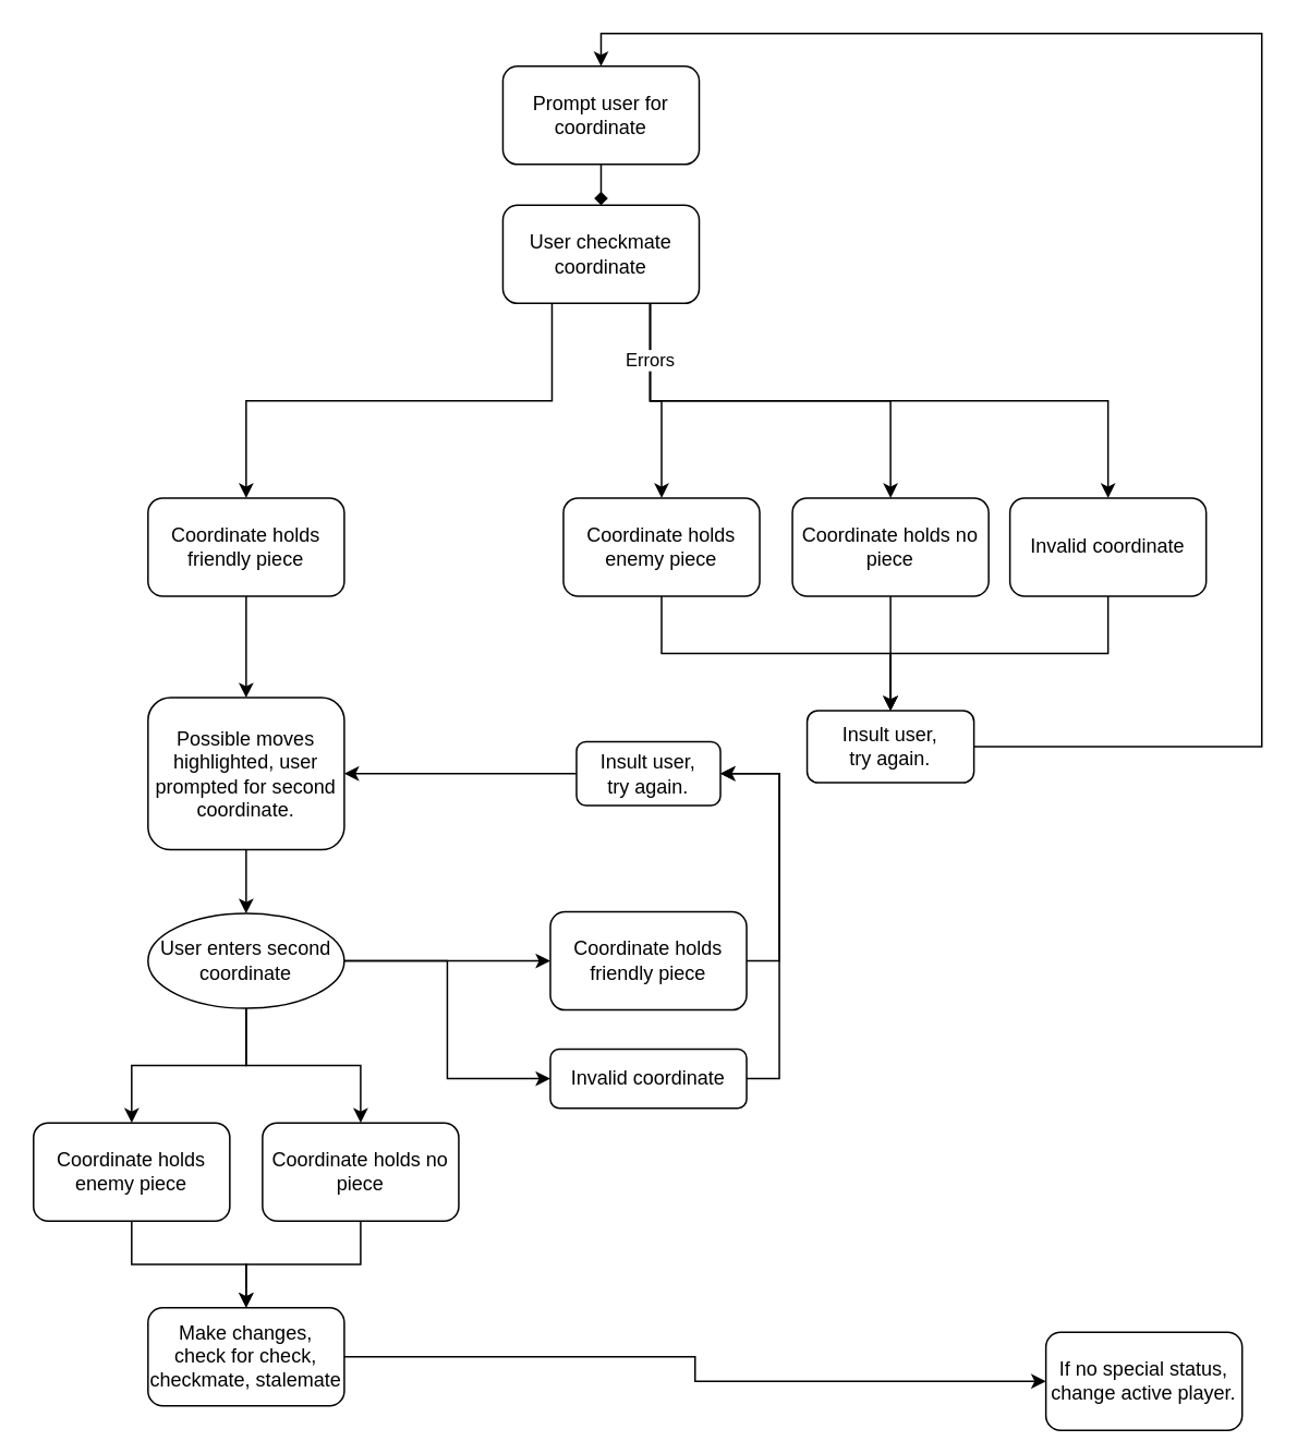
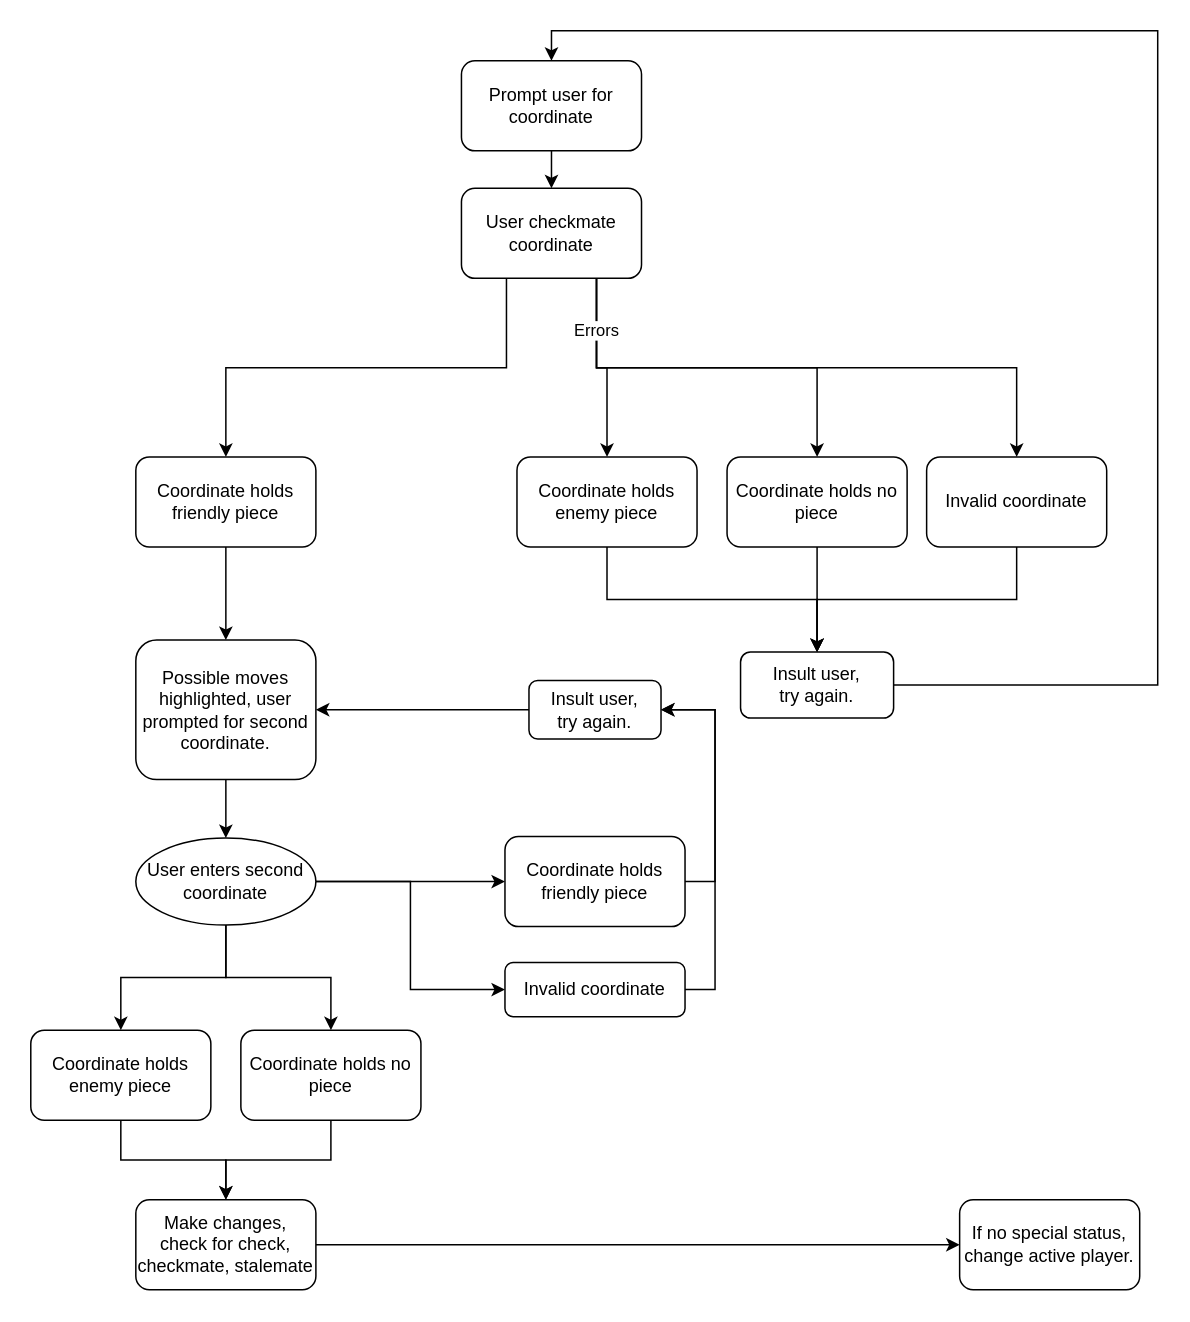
  <mxCell id="0" />
  <mxCell id="1" parent="0" />
  <mxCell id="2" style="edgeStyle=orthogonalEdgeStyle;rounded=0;orthogonalLoop=1;jettySize=auto;html=1;exitX=0.75;exitY=1;exitDx=0;exitDy=0;entryX=0.5;entryY=0;entryDx=0;entryDy=0;" edge="1" parent="1" source="6" target="14"><mxGeometry relative="1" as="geometry" /></mxCell>
  <mxCell id="3" style="edgeStyle=orthogonalEdgeStyle;rounded=0;orthogonalLoop=1;jettySize=auto;html=1;exitX=0.75;exitY=1;exitDx=0;exitDy=0;entryX=0.5;entryY=0;entryDx=0;entryDy=0;" edge="1" parent="1" source="6" target="12"><mxGeometry relative="1" as="geometry" /></mxCell>
  <mxCell id="4" value="Errors" style="edgeStyle=orthogonalEdgeStyle;rounded=0;orthogonalLoop=1;jettySize=auto;html=1;exitX=0.75;exitY=1;exitDx=0;exitDy=0;entryX=0.5;entryY=0;entryDx=0;entryDy=0;" edge="1" parent="1" source="6" target="10"><mxGeometry x="-0.444" relative="1" as="geometry"><mxPoint as="offset" /></mxGeometry></mxCell>
  <mxCell id="5" style="edgeStyle=orthogonalEdgeStyle;rounded=0;orthogonalLoop=1;jettySize=auto;html=1;exitX=0.25;exitY=1;exitDx=0;exitDy=0;entryX=0.5;entryY=0;entryDx=0;entryDy=0;" edge="1" parent="1" source="6" target="8"><mxGeometry relative="1" as="geometry" /></mxCell>
  <mxCell id="6" value="User checkmate coordinate" style="rounded=1;whiteSpace=wrap;html=1;" vertex="1" parent="1"><mxGeometry x="307" y="125" width="120" height="60" as="geometry" /></mxCell>
  <mxCell id="7" style="edgeStyle=orthogonalEdgeStyle;rounded=0;orthogonalLoop=1;jettySize=auto;html=1;exitX=0.5;exitY=1;exitDx=0;exitDy=0;entryX=0.5;entryY=0;entryDx=0;entryDy=0;" edge="1" parent="1" source="8" target="16"><mxGeometry relative="1" as="geometry" /></mxCell>
  <mxCell id="8" value="Coordinate holds friendly piece" style="rounded=1;whiteSpace=wrap;html=1;" vertex="1" parent="1"><mxGeometry x="90" y="304" width="120" height="60" as="geometry" /></mxCell>
  <mxCell id="9" style="edgeStyle=orthogonalEdgeStyle;rounded=0;orthogonalLoop=1;jettySize=auto;html=1;exitX=0.5;exitY=1;exitDx=0;exitDy=0;entryX=0.5;entryY=0;entryDx=0;entryDy=0;" edge="1" parent="1" source="10" target="18"><mxGeometry relative="1" as="geometry" /></mxCell>
  <mxCell id="10" value="Coordinate holds enemy piece" style="rounded=1;whiteSpace=wrap;html=1;" vertex="1" parent="1"><mxGeometry x="344" y="304" width="120" height="60" as="geometry" /></mxCell>
  <mxCell id="11" style="edgeStyle=orthogonalEdgeStyle;rounded=0;orthogonalLoop=1;jettySize=auto;html=1;exitX=0.5;exitY=1;exitDx=0;exitDy=0;" edge="1" parent="1" source="12"><mxGeometry relative="1" as="geometry"><mxPoint x="544" y="434" as="targetPoint" /></mxGeometry></mxCell>
  <mxCell id="12" value="Coordinate holds no piece" style="rounded=1;whiteSpace=wrap;html=1;" vertex="1" parent="1"><mxGeometry x="484" y="304" width="120" height="60" as="geometry" /></mxCell>
  <mxCell id="13" style="edgeStyle=orthogonalEdgeStyle;rounded=0;orthogonalLoop=1;jettySize=auto;html=1;exitX=0.5;exitY=1;exitDx=0;exitDy=0;entryX=0.5;entryY=0;entryDx=0;entryDy=0;" edge="1" parent="1" source="14" target="18"><mxGeometry relative="1" as="geometry" /></mxCell>
  <mxCell id="14" value="Invalid coordinate" style="rounded=1;whiteSpace=wrap;html=1;" vertex="1" parent="1"><mxGeometry x="617" y="304" width="120" height="60" as="geometry" /></mxCell>
  <mxCell id="15" style="edgeStyle=orthogonalEdgeStyle;rounded=0;orthogonalLoop=1;jettySize=auto;html=1;exitX=0.5;exitY=1;exitDx=0;exitDy=0;entryX=0.5;entryY=0;entryDx=0;entryDy=0;" edge="1" parent="1" source="16" target="25"><mxGeometry relative="1" as="geometry" /></mxCell>
  <mxCell id="16" value="Possible moves highlighted, user prompted for second coordinate." style="rounded=1;whiteSpace=wrap;html=1;" vertex="1" parent="1"><mxGeometry x="90" y="426" width="120" height="93" as="geometry" /></mxCell>
  <mxCell id="17" style="edgeStyle=orthogonalEdgeStyle;rounded=0;orthogonalLoop=1;jettySize=auto;html=1;exitX=1;exitY=0.5;exitDx=0;exitDy=0;entryX=0.5;entryY=0;entryDx=0;entryDy=0;" edge="1" parent="1" source="18" target="20"><mxGeometry relative="1" as="geometry"><Array as="points"><mxPoint x="771" y="456" /><mxPoint x="771" y="20" /><mxPoint x="367" y="20" /></Array></mxGeometry></mxCell>
  <mxCell id="18" value="Insult user, &lt;br&gt;try again." style="rounded=1;whiteSpace=wrap;html=1;" vertex="1" parent="1"><mxGeometry x="493" y="434" width="102" height="44" as="geometry" /></mxCell>
- <mxCell id="19" style="edgeStyle=orthogonalEdgeStyle;rounded=0;orthogonalLoop=1;jettySize=auto;html=1;exitX=0.5;exitY=1;exitDx=0;exitDy=0;entryX=0.5;entryY=0;entryDx=0;entryDy=0;endArrow=diamond;" edge="1" parent="1" source="20" target="6"><mxGeometry relative="1" as="geometry" /></mxCell>
+ <mxCell id="19" style="edgeStyle=orthogonalEdgeStyle;rounded=0;orthogonalLoop=1;jettySize=auto;html=1;exitX=0.5;exitY=1;exitDx=0;exitDy=0;entryX=0.5;entryY=0;entryDx=0;entryDy=0;" edge="1" parent="1" source="20" target="6"><mxGeometry relative="1" as="geometry" /></mxCell>
  <mxCell id="20" value="Prompt user for coordinate" style="rounded=1;whiteSpace=wrap;html=1;" vertex="1" parent="1"><mxGeometry x="307" y="40" width="120" height="60" as="geometry" /></mxCell>
  <mxCell id="21" style="edgeStyle=orthogonalEdgeStyle;rounded=0;orthogonalLoop=1;jettySize=auto;html=1;exitX=1;exitY=0.5;exitDx=0;exitDy=0;entryX=0;entryY=0.5;entryDx=0;entryDy=0;" edge="1" parent="1" source="25" target="27"><mxGeometry relative="1" as="geometry" /></mxCell>
  <mxCell id="22" style="edgeStyle=orthogonalEdgeStyle;rounded=0;orthogonalLoop=1;jettySize=auto;html=1;exitX=1;exitY=0.5;exitDx=0;exitDy=0;entryX=0;entryY=0.5;entryDx=0;entryDy=0;" edge="1" parent="1" source="25" target="31"><mxGeometry relative="1" as="geometry" /></mxCell>
  <mxCell id="23" style="edgeStyle=orthogonalEdgeStyle;rounded=0;orthogonalLoop=1;jettySize=auto;html=1;exitX=0.5;exitY=1;exitDx=0;exitDy=0;" edge="1" parent="1" source="25" target="33"><mxGeometry relative="1" as="geometry" /></mxCell>
  <mxCell id="24" style="edgeStyle=orthogonalEdgeStyle;rounded=0;orthogonalLoop=1;jettySize=auto;html=1;exitX=0.5;exitY=1;exitDx=0;exitDy=0;entryX=0.5;entryY=0;entryDx=0;entryDy=0;" edge="1" parent="1" source="25" target="35"><mxGeometry relative="1" as="geometry" /></mxCell>
  <mxCell id="25" value="User enters second coordinate" style="ellipse;whiteSpace=wrap;html=1;" vertex="1" parent="1"><mxGeometry x="90" y="558" width="120" height="58" as="geometry" /></mxCell>
  <mxCell id="26" style="edgeStyle=orthogonalEdgeStyle;rounded=0;orthogonalLoop=1;jettySize=auto;html=1;exitX=1;exitY=0.5;exitDx=0;exitDy=0;entryX=1;entryY=0.5;entryDx=0;entryDy=0;" edge="1" parent="1" source="27" target="29"><mxGeometry relative="1" as="geometry" /></mxCell>
  <mxCell id="27" value="Coordinate holds friendly piece" style="rounded=1;whiteSpace=wrap;html=1;" vertex="1" parent="1"><mxGeometry x="336" y="557" width="120" height="60" as="geometry" /></mxCell>
  <mxCell id="28" style="edgeStyle=orthogonalEdgeStyle;rounded=0;orthogonalLoop=1;jettySize=auto;html=1;exitX=0;exitY=0.5;exitDx=0;exitDy=0;entryX=1;entryY=0.5;entryDx=0;entryDy=0;" edge="1" parent="1" source="29" target="16"><mxGeometry relative="1" as="geometry" /></mxCell>
  <mxCell id="29" value="Insult user, &lt;br&gt;try again." style="rounded=1;whiteSpace=wrap;html=1;" vertex="1" parent="1"><mxGeometry x="352" y="453" width="88" height="39" as="geometry" /></mxCell>
  <mxCell id="30" style="edgeStyle=orthogonalEdgeStyle;rounded=0;orthogonalLoop=1;jettySize=auto;html=1;exitX=1;exitY=0.5;exitDx=0;exitDy=0;entryX=1;entryY=0.5;entryDx=0;entryDy=0;" edge="1" parent="1" source="31" target="29"><mxGeometry relative="1" as="geometry" /></mxCell>
  <mxCell id="31" value="Invalid coordinate" style="rounded=1;whiteSpace=wrap;html=1;" vertex="1" parent="1"><mxGeometry x="336" y="641" width="120" height="36" as="geometry" /></mxCell>
  <mxCell id="32" style="edgeStyle=orthogonalEdgeStyle;rounded=0;orthogonalLoop=1;jettySize=auto;html=1;exitX=0.5;exitY=1;exitDx=0;exitDy=0;entryX=0.5;entryY=0;entryDx=0;entryDy=0;" edge="1" parent="1" source="33" target="37"><mxGeometry relative="1" as="geometry" /></mxCell>
  <mxCell id="33" value="Coordinate holds enemy piece" style="rounded=1;whiteSpace=wrap;html=1;" vertex="1" parent="1"><mxGeometry x="20" y="686" width="120" height="60" as="geometry" /></mxCell>
  <mxCell id="34" style="edgeStyle=orthogonalEdgeStyle;rounded=0;orthogonalLoop=1;jettySize=auto;html=1;exitX=0.5;exitY=1;exitDx=0;exitDy=0;" edge="1" parent="1" source="35" target="37"><mxGeometry relative="1" as="geometry" /></mxCell>
  <mxCell id="35" value="Coordinate holds no piece" style="rounded=1;whiteSpace=wrap;html=1;" vertex="1" parent="1"><mxGeometry x="160" y="686" width="120" height="60" as="geometry" /></mxCell>
  <mxCell id="36" style="edgeStyle=orthogonalEdgeStyle;rounded=0;orthogonalLoop=1;jettySize=auto;html=1;exitX=1;exitY=0.5;exitDx=0;exitDy=0;entryX=0;entryY=0.5;entryDx=0;entryDy=0;" edge="1" parent="1" source="37" target="38"><mxGeometry relative="1" as="geometry" /></mxCell>
  <mxCell id="37" value="Make changes,&lt;br&gt;check for check, checkmate, stalemate" style="rounded=1;whiteSpace=wrap;html=1;" vertex="1" parent="1"><mxGeometry x="90" y="799" width="120" height="60" as="geometry" /></mxCell>
- <mxCell id="38" value="If no special status,&lt;br&gt;change active player." style="rounded=1;whiteSpace=wrap;html=1;" vertex="1" parent="1"><mxGeometry x="639" y="814" width="120" height="60" as="geometry" /></mxCell>
+ <mxCell id="38" value="If no special status,&lt;br&gt;change active player." style="rounded=1;whiteSpace=wrap;html=1;" vertex="1" parent="1"><mxGeometry x="639" y="799" width="120" height="60" as="geometry" /></mxCell>
